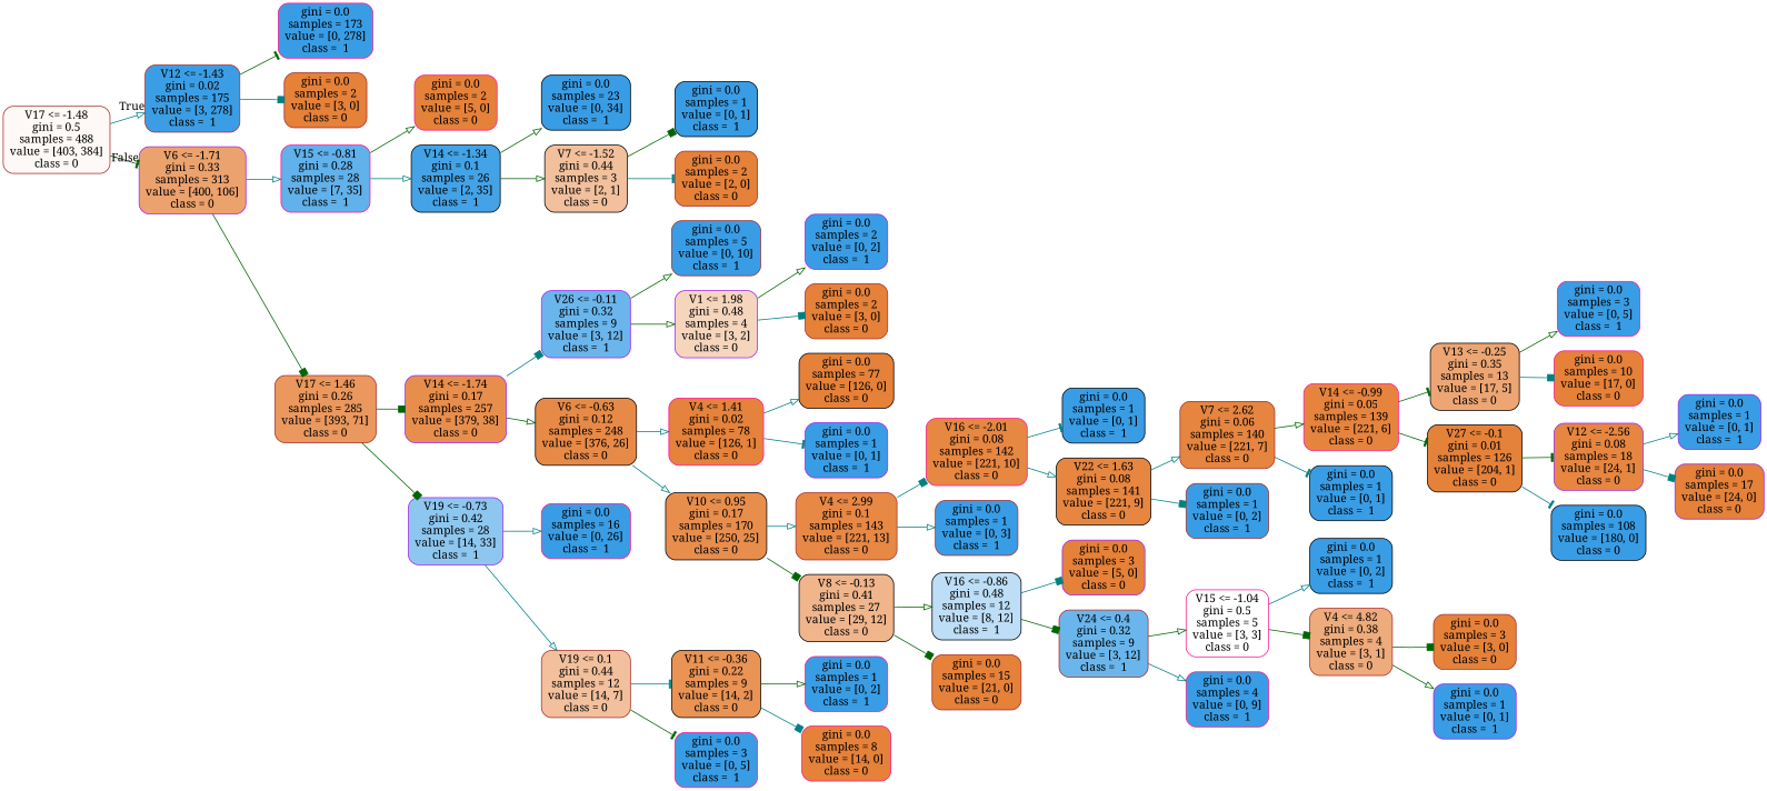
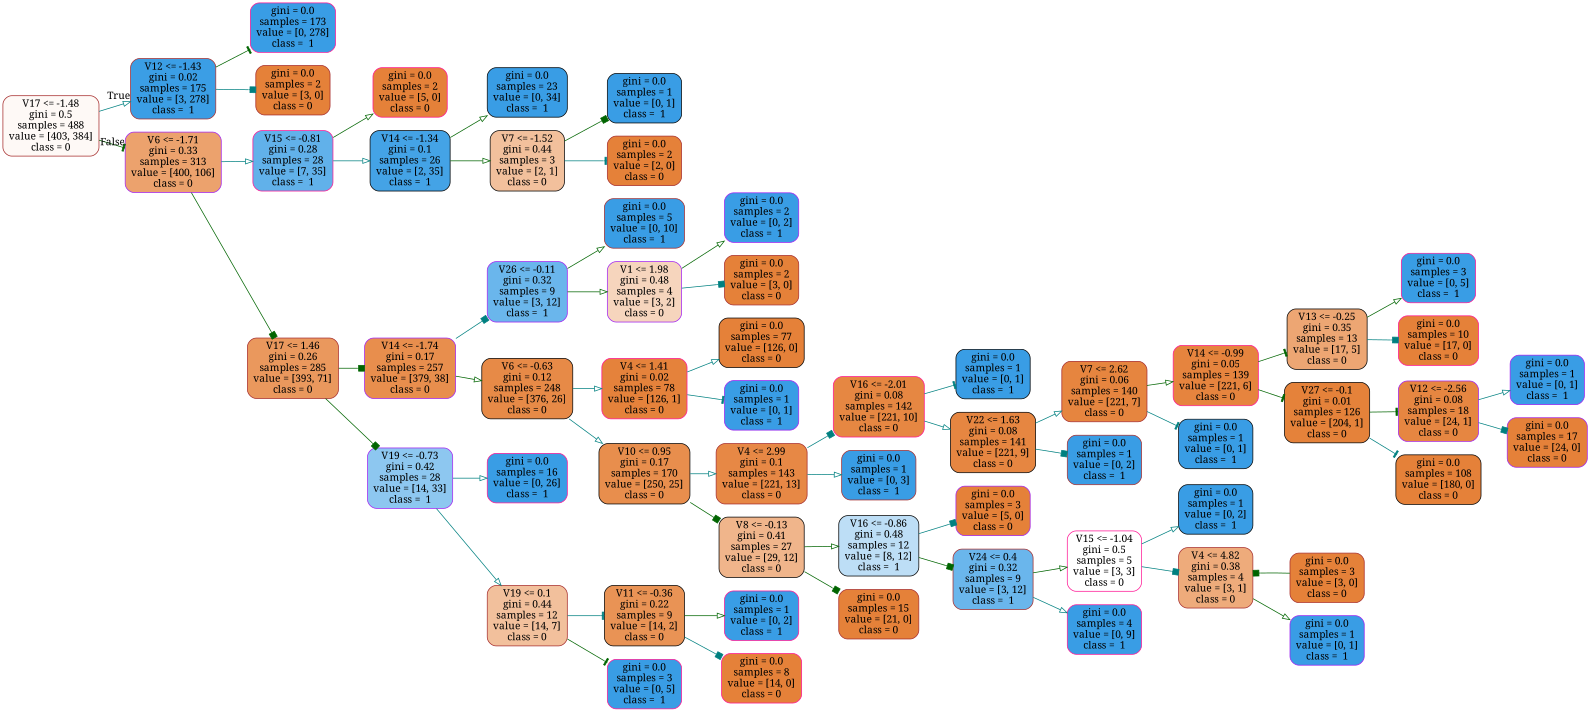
  digraph {
    fontname="Noto Serif"
    rankdir=LR
    node [color=black fillcolor="#399de5" fontname="Noto Serif" shape=box style="filled, rounded"]
    edge [arrowhead=onormal color=teal fontname="Noto Serif"]
    n1 [color=brown fillcolor="#fef9f6" label="V17 <= -1.48\ngini = 0.5\nsamples = 488\nvalue = [403, 384]\nclass = 0"]
    n2 [color=brown fillcolor="#3b9ee5" label="V12 <= -1.43\ngini = 0.02\nsamples = 175\nvalue = [3, 278]\nclass =  1"]
    n3 [color=purple fillcolor="#eca26d" label="V6 <= -1.71\ngini = 0.33\nsamples = 313\nvalue = [400, 106]\nclass = 0"]
    n4 [color=deeppink label="gini = 0.0\nsamples = 173\nvalue = [0, 278]\nclass =  1"]
    n5 [color=brown fillcolor="#e58139" label="gini = 0.0\nsamples = 2\nvalue = [3, 0]\nclass = 0"]
    n6 [color=deeppink fillcolor="#61b1ea" label="V15 <= -0.81\ngini = 0.28\nsamples = 28\nvalue = [7, 35]\nclass =  1"]
    n7 [color=brown fillcolor="#ea985d" label="V17 <= 1.46\ngini = 0.26\nsamples = 285\nvalue = [393, 71]\nclass = 0"]
    n8 [color=deeppink fillcolor="#e58139" label="gini = 0.0\nsamples = 2\nvalue = [5, 0]\nclass = 0"]
    n9 [fillcolor="#44a3e6" label="V14 <= -1.34\ngini = 0.1\nsamples = 26\nvalue = [2, 35]\nclass =  1"]
    n10 [color=purple fillcolor="#e88e4d" label="V14 <= -1.74\ngini = 0.17\nsamples = 257\nvalue = [379, 38]\nclass = 0"]
    n11 [color=purple fillcolor="#8dc7f0" label="V19 <= -0.73\ngini = 0.42\nsamples = 28\nvalue = [14, 33]\nclass =  1"]
    n12 [label="gini = 0.0\nsamples = 23\nvalue = [0, 34]\nclass =  1"]
    n13 [fillcolor="#f2c09c" label="V7 <= -1.52\ngini = 0.44\nsamples = 3\nvalue = [2, 1]\nclass = 0"]
    n14 [label="gini = 0.0\nsamples = 1\nvalue = [0, 1]\nclass =  1"]
    n15 [color=brown fillcolor="#e58139" label="gini = 0.0\nsamples = 2\nvalue = [2, 0]\nclass = 0"]
    n16 [color=purple fillcolor="#6ab6ec" label="V26 <= -0.11\ngini = 0.32\nsamples = 9\nvalue = [3, 12]\nclass =  1"]
    n17 [fillcolor="#e78a47" label="V6 <= -0.63\ngini = 0.12\nsamples = 248\nvalue = [376, 26]\nclass = 0"]
    n18 [color=deeppink label="gini = 0.0\nsamples = 16\nvalue = [0, 26]\nclass =  1"]
    n19 [color=brown fillcolor="#f2c09c" label="V19 <= 0.1\ngini = 0.44\nsamples = 12\nvalue = [14, 7]\nclass = 0"]
    n20 [color=brown label="gini = 0.0\nsamples = 5\nvalue = [0, 10]\nclass =  1"]
    n21 [color=purple fillcolor="#f6d5bd" label="V1 <= 1.98\ngini = 0.48\nsamples = 4\nvalue = [3, 2]\nclass = 0"]
    n22 [color=deeppink fillcolor="#e5823b" label="V4 <= 1.41\ngini = 0.02\nsamples = 78\nvalue = [126, 1]\nclass = 0"]
    n23 [fillcolor="#e88e4d" label="V10 <= 0.95\ngini = 0.17\nsamples = 170\nvalue = [250, 25]\nclass = 0"]
    n24 [color=purple label="gini = 0.0\nsamples = 2\nvalue = [0, 2]\nclass =  1"]
    n25 [color=brown fillcolor="#e58139" label="gini = 0.0\nsamples = 2\nvalue = [3, 0]\nclass = 0"]
    n26 [fillcolor="#e58139" label="gini = 0.0\nsamples = 77\nvalue = [126, 0]\nclass = 0"]
    n27 [color=purple label="gini = 0.0\nsamples = 1\nvalue = [0, 1]\nclass =  1"]
    n28 [color=brown fillcolor="#e78845" label="V4 <= 2.99\ngini = 0.1\nsamples = 143\nvalue = [221, 13]\nclass = 0"]
    n29 [fillcolor="#f0b58b" label="V8 <= -0.13\ngini = 0.41\nsamples = 27\nvalue = [29, 12]\nclass = 0"]
    n30 [color=deeppink fillcolor="#e68742" label="V16 <= -2.01\ngini = 0.08\nsamples = 142\nvalue = [221, 10]\nclass = 0"]
    n31 [color=brown label="gini = 0.0\nsamples = 1\nvalue = [0, 3]\nclass =  1"]
    n32 [fillcolor="#bddef6" label="V16 <= -0.86\ngini = 0.48\nsamples = 12\nvalue = [8, 12]\nclass =  1"]
    n33 [color=brown fillcolor="#e58139" label="gini = 0.0\nsamples = 15\nvalue = [21, 0]\nclass = 0"]
    n34 [label="gini = 0.0\nsamples = 1\nvalue = [0, 1]\nclass =  1"]
    n35 [fillcolor="#e68641" label="V22 <= 1.63\ngini = 0.08\nsamples = 141\nvalue = [221, 9]\nclass = 0"]
    n36 [color=brown fillcolor="#e6853f" label="V7 <= 2.62\ngini = 0.06\nsamples = 140\nvalue = [221, 7]\nclass = 0"]
    n37 [color=brown label="gini = 0.0\nsamples = 1\nvalue = [0, 2]\nclass =  1"]
    n38 [color=deeppink fillcolor="#e6843e" label="V14 <= -0.99\ngini = 0.05\nsamples = 139\nvalue = [221, 6]\nclass = 0"]
    n39 [label="gini = 0.0\nsamples = 1\nvalue = [0, 1]\nclass =  1"]
    n40 [fillcolor="#eda673" label="V13 <= -0.25\ngini = 0.35\nsamples = 13\nvalue = [17, 5]\nclass = 0"]
    n41 [fillcolor="#e5823a" label="V27 <= -0.1\ngini = 0.01\nsamples = 126\nvalue = [204, 1]\nclass = 0"]
    n42 [color=deeppink label="gini = 0.0\nsamples = 3\nvalue = [0, 5]\nclass =  1"]
    n43 [color=deeppink fillcolor="#e58139" label="gini = 0.0\nsamples = 10\nvalue = [17, 0]\nclass = 0"]
    n44 [color=purple fillcolor="#e68641" label="V12 <= -2.56\ngini = 0.08\nsamples = 18\nvalue = [24, 1]\nclass = 0"]
-   n45 [label="gini = 0.0\nsamples = 108\nvalue = [180, 0]\nclass = 0"]
+   n45 [fillcolor="#e58139" label="gini = 0.0\nsamples = 108\nvalue = [180, 0]\nclass = 0"]
    n46 [color=purple label="gini = 0.0\nsamples = 1\nvalue = [0, 1]\nclass =  1"]
    n47 [color=purple fillcolor="#e58139" label="gini = 0.0\nsamples = 17\nvalue = [24, 0]\nclass = 0"]
    n48 [color=purple fillcolor="#e58139" label="gini = 0.0\nsamples = 3\nvalue = [5, 0]\nclass = 0"]
    n49 [color=brown fillcolor="#6ab6ec" label="V24 <= 0.4\ngini = 0.32\nsamples = 9\nvalue = [3, 12]\nclass =  1"]
    n50 [color=deeppink fillcolor="#ffffff" label="V15 <= -1.04\ngini = 0.5\nsamples = 5\nvalue = [3, 3]\nclass = 0"]
    n51 [color=deeppink label="gini = 0.0\nsamples = 4\nvalue = [0, 9]\nclass =  1"]
    n52 [label="gini = 0.0\nsamples = 1\nvalue = [0, 2]\nclass =  1"]
    n53 [color=brown fillcolor="#eeab7b" label="V4 <= 4.82\ngini = 0.38\nsamples = 4\nvalue = [3, 1]\nclass = 0"]
    n54 [color=brown fillcolor="#e58139" label="gini = 0.0\nsamples = 3\nvalue = [3, 0]\nclass = 0"]
    n55 [color=purple label="gini = 0.0\nsamples = 1\nvalue = [0, 1]\nclass =  1"]
    n56 [fillcolor="#e99355" label="V11 <= -0.36\ngini = 0.22\nsamples = 9\nvalue = [14, 2]\nclass = 0"]
    n57 [color=deeppink label="gini = 0.0\nsamples = 3\nvalue = [0, 5]\nclass =  1"]
    n58 [color=deeppink label="gini = 0.0\nsamples = 1\nvalue = [0, 2]\nclass =  1"]
    n59 [color=deeppink fillcolor="#e58139" label="gini = 0.0\nsamples = 8\nvalue = [14, 0]\nclass = 0"]
    n1 -> n2 [headlabel=True labelangle=45 labeldistance=2.5]
    n1 -> n3 [arrowhead=tee color=darkgreen headlabel=False labelangle=-45 labeldistance=2.5]
    n2 -> n4 [arrowhead=tee color=darkgreen]
    n2 -> n5 [arrowhead=box]
    n3 -> n6
    n3 -> n7 [arrowhead=box color=darkgreen]
    n6 -> n8 [color=darkgreen]
    n6 -> n9
    n7 -> n10 [arrowhead=box color=darkgreen]
    n7 -> n11 [arrowhead=box color=darkgreen]
    n9 -> n12 [color=darkgreen]
    n9 -> n13 [color=darkgreen]
    n10 -> n16 [arrowhead=box]
    n10 -> n17 [color=darkgreen]
    n11 -> n18
    n11 -> n19
    n13 -> n14 [arrowhead=box color=darkgreen]
    n13 -> n15 [arrowhead=tee]
    n16 -> n20 [color=darkgreen]
    n16 -> n21 [color=darkgreen]
    n17 -> n22
    n17 -> n23
    n19 -> n56 [arrowhead=tee]
    n19 -> n57 [arrowhead=tee color=darkgreen]
    n21 -> n24 [color=darkgreen]
    n21 -> n25 [arrowhead=box]
    n22 -> n26
    n22 -> n27 [arrowhead=tee]
    n23 -> n28
    n23 -> n29 [arrowhead=box color=darkgreen]
    n28 -> n30 [arrowhead=box]
    n28 -> n31
    n29 -> n32 [color=darkgreen]
    n29 -> n33 [arrowhead=box color=darkgreen]
    n30 -> n34 [arrowhead=tee]
    n30 -> n35
    n32 -> n48 [arrowhead=box]
    n32 -> n49 [arrowhead=box color=darkgreen]
    n35 -> n36
    n35 -> n37 [arrowhead=box]
    n36 -> n38 [color=darkgreen]
    n36 -> n39 [arrowhead=tee]
    n38 -> n40 [arrowhead=tee color=darkgreen]
    n38 -> n41 [arrowhead=tee color=darkgreen]
    n40 -> n42 [color=darkgreen]
    n40 -> n43 [arrowhead=box]
    n41 -> n44 [arrowhead=tee color=darkgreen]
    n41 -> n45 [arrowhead=tee]
    n44 -> n46
    n44 -> n47 [arrowhead=box]
    n49 -> n50 [color=darkgreen]
    n49 -> n51
    n50 -> n52
-   n50 -> n53 [arrowhead=box color=darkgreen]
-   n53 -> n54 [arrowhead=box color=darkgreen]
+   n50 -> n53 [arrowhead=box]
+   n54 -> n53 [arrowhead=box color=darkgreen]
    n53 -> n55 [color=darkgreen]
    n56 -> n58 [color=darkgreen]
    n56 -> n59 [arrowhead=box]
  }
